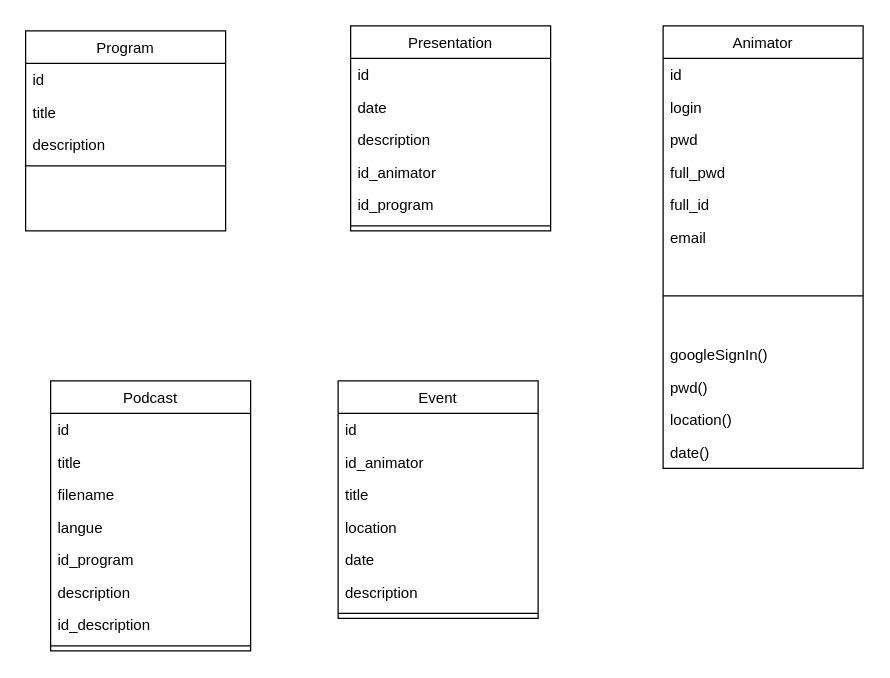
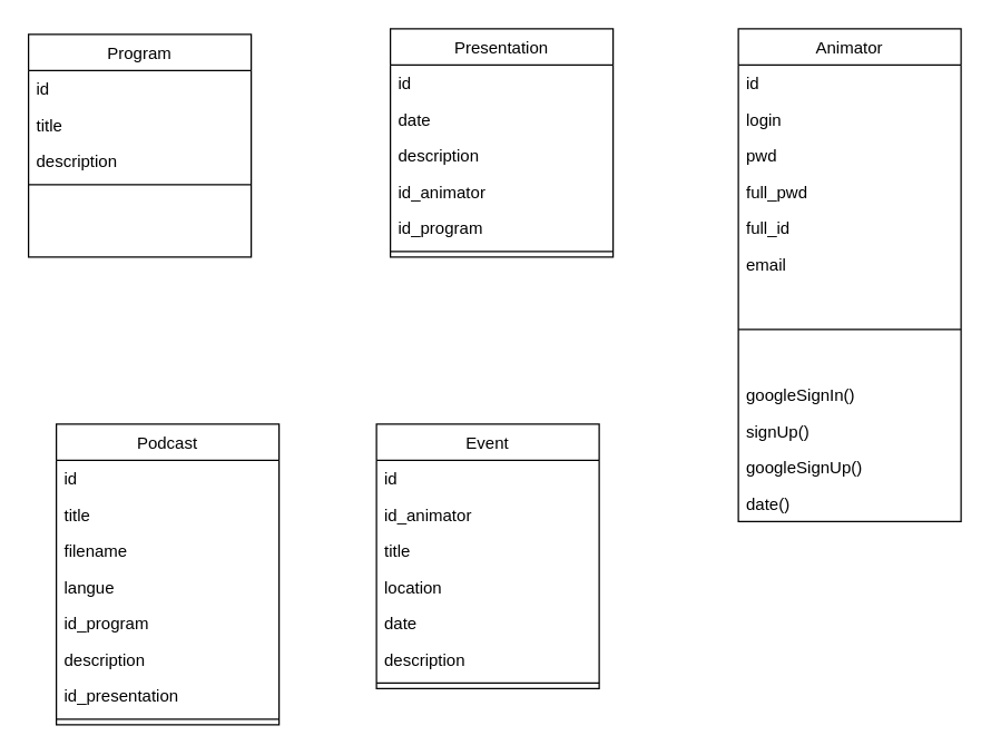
  <mxCell id="0" />
  <mxCell id="1" parent="0" />
  <mxCell id="2" value="Program" style="swimlane;fontStyle=0;align=center;verticalAlign=top;childLayout=stackLayout;horizontal=1;startSize=26;horizontalStack=0;resizeParent=1;resizeLast=0;collapsible=1;marginBottom=0;rounded=0;shadow=0;strokeWidth=1;" parent="1" vertex="1"><mxGeometry x="20" y="24" width="160" height="160" as="geometry"><mxRectangle x="550" y="140" width="160" height="26" as="alternateBounds" /></mxGeometry></mxCell>
  <mxCell id="3" value="id" style="text;align=left;verticalAlign=top;spacingLeft=4;spacingRight=4;overflow=hidden;rotatable=0;points=[[0,0.5],[1,0.5]];portConstraint=eastwest;" parent="2" vertex="1"><mxGeometry y="26" width="160" height="26" as="geometry" /></mxCell>
  <mxCell id="4" value="title" style="text;align=left;verticalAlign=top;spacingLeft=4;spacingRight=4;overflow=hidden;rotatable=0;points=[[0,0.5],[1,0.5]];portConstraint=eastwest;rounded=0;shadow=0;html=0;" parent="2" vertex="1"><mxGeometry y="52" width="160" height="26" as="geometry" /></mxCell>
  <mxCell id="5" value="description" style="text;align=left;verticalAlign=top;spacingLeft=4;spacingRight=4;overflow=hidden;rotatable=0;points=[[0,0.5],[1,0.5]];portConstraint=eastwest;rounded=0;shadow=0;html=0;" parent="2" vertex="1"><mxGeometry y="78" width="160" height="26" as="geometry" /></mxCell>
  <mxCell id="6" value="" style="line;html=1;strokeWidth=1;align=left;verticalAlign=middle;spacingTop=-1;spacingLeft=3;spacingRight=3;rotatable=0;labelPosition=right;points=[];portConstraint=eastwest;" parent="2" vertex="1"><mxGeometry y="104" width="160" height="8" as="geometry" /></mxCell>
  <mxCell id="7" value="Animator" style="swimlane;fontStyle=0;align=center;verticalAlign=top;childLayout=stackLayout;horizontal=1;startSize=26;horizontalStack=0;resizeParent=1;resizeLast=0;collapsible=1;marginBottom=0;rounded=0;shadow=0;strokeWidth=1;" vertex="1" parent="1"><mxGeometry x="530" y="20" width="160" height="354" as="geometry"><mxRectangle x="550" y="140" width="160" height="26" as="alternateBounds" /></mxGeometry></mxCell>
  <mxCell id="8" value="id" style="text;align=left;verticalAlign=top;spacingLeft=4;spacingRight=4;overflow=hidden;rotatable=0;points=[[0,0.5],[1,0.5]];portConstraint=eastwest;" vertex="1" parent="7"><mxGeometry y="26" width="160" height="26" as="geometry" /></mxCell>
  <mxCell id="9" value="login" style="text;align=left;verticalAlign=top;spacingLeft=4;spacingRight=4;overflow=hidden;rotatable=0;points=[[0,0.5],[1,0.5]];portConstraint=eastwest;rounded=0;shadow=0;html=0;" vertex="1" parent="7"><mxGeometry y="52" width="160" height="26" as="geometry" /></mxCell>
  <mxCell id="10" value="pwd" style="text;align=left;verticalAlign=top;spacingLeft=4;spacingRight=4;overflow=hidden;rotatable=0;points=[[0,0.5],[1,0.5]];portConstraint=eastwest;rounded=0;shadow=0;html=0;" vertex="1" parent="7"><mxGeometry y="78" width="160" height="26" as="geometry" /></mxCell>
  <mxCell id="11" value="full_pwd" style="text;align=left;verticalAlign=top;spacingLeft=4;spacingRight=4;overflow=hidden;rotatable=0;points=[[0,0.5],[1,0.5]];portConstraint=eastwest;rounded=0;shadow=0;html=0;" vertex="1" parent="7"><mxGeometry y="104" width="160" height="26" as="geometry" /></mxCell>
  <mxCell id="12" value="full_id" style="text;align=left;verticalAlign=top;spacingLeft=4;spacingRight=4;overflow=hidden;rotatable=0;points=[[0,0.5],[1,0.5]];portConstraint=eastwest;rounded=0;shadow=0;html=0;" vertex="1" parent="7"><mxGeometry y="130" width="160" height="26" as="geometry" /></mxCell>
  <mxCell id="13" value="email" style="text;align=left;verticalAlign=top;spacingLeft=4;spacingRight=4;overflow=hidden;rotatable=0;points=[[0,0.5],[1,0.5]];portConstraint=eastwest;rounded=0;shadow=0;html=0;" vertex="1" parent="7"><mxGeometry y="156" width="160" height="26" as="geometry" /></mxCell>
  <mxCell id="14" value="" style="line;html=1;strokeWidth=1;align=left;verticalAlign=middle;spacingTop=-1;spacingLeft=3;spacingRight=3;rotatable=0;labelPosition=right;points=[];portConstraint=eastwest;" vertex="1" parent="7"><mxGeometry y="182" width="160" height="68" as="geometry" /></mxCell>
  <mxCell id="15" value="googleSignIn()" style="text;align=left;verticalAlign=top;spacingLeft=4;spacingRight=4;overflow=hidden;rotatable=0;points=[[0,0.5],[1,0.5]];portConstraint=eastwest;rounded=0;shadow=0;html=0;" vertex="1" parent="7"><mxGeometry y="250" width="160" height="26" as="geometry" /></mxCell>
- <mxCell id="16" value="pwd()" style="text;align=left;verticalAlign=top;spacingLeft=4;spacingRight=4;overflow=hidden;rotatable=0;points=[[0,0.5],[1,0.5]];portConstraint=eastwest;rounded=0;shadow=0;html=0;" vertex="1" parent="7"><mxGeometry y="276" width="160" height="26" as="geometry" /></mxCell>
- <mxCell id="17" value="location()" style="text;align=left;verticalAlign=top;spacingLeft=4;spacingRight=4;overflow=hidden;rotatable=0;points=[[0,0.5],[1,0.5]];portConstraint=eastwest;rounded=0;shadow=0;html=0;" vertex="1" parent="7"><mxGeometry y="302" width="160" height="26" as="geometry" /></mxCell>
+ <mxCell id="16" value="signUp()" style="text;align=left;verticalAlign=top;spacingLeft=4;spacingRight=4;overflow=hidden;rotatable=0;points=[[0,0.5],[1,0.5]];portConstraint=eastwest;rounded=0;shadow=0;html=0;" vertex="1" parent="7"><mxGeometry y="276" width="160" height="26" as="geometry" /></mxCell>
+ <mxCell id="17" value="googleSignUp()" style="text;align=left;verticalAlign=top;spacingLeft=4;spacingRight=4;overflow=hidden;rotatable=0;points=[[0,0.5],[1,0.5]];portConstraint=eastwest;rounded=0;shadow=0;html=0;" vertex="1" parent="7"><mxGeometry y="302" width="160" height="26" as="geometry" /></mxCell>
  <mxCell id="18" value="date()" style="text;align=left;verticalAlign=top;spacingLeft=4;spacingRight=4;overflow=hidden;rotatable=0;points=[[0,0.5],[1,0.5]];portConstraint=eastwest;rounded=0;shadow=0;html=0;" vertex="1" parent="7"><mxGeometry y="328" width="160" height="26" as="geometry" /></mxCell>
  <mxCell id="19" value="Event" style="swimlane;fontStyle=0;align=center;verticalAlign=top;childLayout=stackLayout;horizontal=1;startSize=26;horizontalStack=0;resizeParent=1;resizeLast=0;collapsible=1;marginBottom=0;rounded=0;shadow=0;strokeWidth=1;" vertex="1" parent="1"><mxGeometry x="270" y="304" width="160" height="190" as="geometry"><mxRectangle x="550" y="140" width="160" height="26" as="alternateBounds" /></mxGeometry></mxCell>
  <mxCell id="20" value="id" style="text;align=left;verticalAlign=top;spacingLeft=4;spacingRight=4;overflow=hidden;rotatable=0;points=[[0,0.5],[1,0.5]];portConstraint=eastwest;" vertex="1" parent="19"><mxGeometry y="26" width="160" height="26" as="geometry" /></mxCell>
  <mxCell id="21" value="id_animator" style="text;align=left;verticalAlign=top;spacingLeft=4;spacingRight=4;overflow=hidden;rotatable=0;points=[[0,0.5],[1,0.5]];portConstraint=eastwest;rounded=0;shadow=0;html=0;" vertex="1" parent="19"><mxGeometry y="52" width="160" height="26" as="geometry" /></mxCell>
  <mxCell id="22" value="title" style="text;align=left;verticalAlign=top;spacingLeft=4;spacingRight=4;overflow=hidden;rotatable=0;points=[[0,0.5],[1,0.5]];portConstraint=eastwest;rounded=0;shadow=0;html=0;" vertex="1" parent="19"><mxGeometry y="78" width="160" height="26" as="geometry" /></mxCell>
  <mxCell id="23" value="location" style="text;align=left;verticalAlign=top;spacingLeft=4;spacingRight=4;overflow=hidden;rotatable=0;points=[[0,0.5],[1,0.5]];portConstraint=eastwest;rounded=0;shadow=0;html=0;" vertex="1" parent="19"><mxGeometry y="104" width="160" height="26" as="geometry" /></mxCell>
  <mxCell id="24" value="date" style="text;align=left;verticalAlign=top;spacingLeft=4;spacingRight=4;overflow=hidden;rotatable=0;points=[[0,0.5],[1,0.5]];portConstraint=eastwest;rounded=0;shadow=0;html=0;" vertex="1" parent="19"><mxGeometry y="130" width="160" height="26" as="geometry" /></mxCell>
  <mxCell id="25" value="description" style="text;align=left;verticalAlign=top;spacingLeft=4;spacingRight=4;overflow=hidden;rotatable=0;points=[[0,0.5],[1,0.5]];portConstraint=eastwest;rounded=0;shadow=0;html=0;" vertex="1" parent="19"><mxGeometry y="156" width="160" height="26" as="geometry" /></mxCell>
  <mxCell id="26" value="" style="line;html=1;strokeWidth=1;align=left;verticalAlign=middle;spacingTop=-1;spacingLeft=3;spacingRight=3;rotatable=0;labelPosition=right;points=[];portConstraint=eastwest;" vertex="1" parent="19"><mxGeometry y="182" width="160" height="8" as="geometry" /></mxCell>
  <mxCell id="27" value="Podcast" style="swimlane;fontStyle=0;align=center;verticalAlign=top;childLayout=stackLayout;horizontal=1;startSize=26;horizontalStack=0;resizeParent=1;resizeLast=0;collapsible=1;marginBottom=0;rounded=0;shadow=0;strokeWidth=1;" vertex="1" parent="1"><mxGeometry x="40" y="304" width="160" height="216" as="geometry"><mxRectangle x="550" y="140" width="160" height="26" as="alternateBounds" /></mxGeometry></mxCell>
  <mxCell id="28" value="id" style="text;align=left;verticalAlign=top;spacingLeft=4;spacingRight=4;overflow=hidden;rotatable=0;points=[[0,0.5],[1,0.5]];portConstraint=eastwest;" vertex="1" parent="27"><mxGeometry y="26" width="160" height="26" as="geometry" /></mxCell>
  <mxCell id="29" value="title" style="text;align=left;verticalAlign=top;spacingLeft=4;spacingRight=4;overflow=hidden;rotatable=0;points=[[0,0.5],[1,0.5]];portConstraint=eastwest;rounded=0;shadow=0;html=0;" vertex="1" parent="27"><mxGeometry y="52" width="160" height="26" as="geometry" /></mxCell>
  <mxCell id="30" value="filename&#10;" style="text;align=left;verticalAlign=top;spacingLeft=4;spacingRight=4;overflow=hidden;rotatable=0;points=[[0,0.5],[1,0.5]];portConstraint=eastwest;rounded=0;shadow=0;html=0;" vertex="1" parent="27"><mxGeometry y="78" width="160" height="26" as="geometry" /></mxCell>
  <mxCell id="31" value="langue" style="text;align=left;verticalAlign=top;spacingLeft=4;spacingRight=4;overflow=hidden;rotatable=0;points=[[0,0.5],[1,0.5]];portConstraint=eastwest;rounded=0;shadow=0;html=0;" vertex="1" parent="27"><mxGeometry y="104" width="160" height="26" as="geometry" /></mxCell>
  <mxCell id="32" value="id_program" style="text;align=left;verticalAlign=top;spacingLeft=4;spacingRight=4;overflow=hidden;rotatable=0;points=[[0,0.5],[1,0.5]];portConstraint=eastwest;rounded=0;shadow=0;html=0;" vertex="1" parent="27"><mxGeometry y="130" width="160" height="26" as="geometry" /></mxCell>
  <mxCell id="33" value="description" style="text;align=left;verticalAlign=top;spacingLeft=4;spacingRight=4;overflow=hidden;rotatable=0;points=[[0,0.5],[1,0.5]];portConstraint=eastwest;rounded=0;shadow=0;html=0;" vertex="1" parent="27"><mxGeometry y="156" width="160" height="26" as="geometry" /></mxCell>
- <mxCell id="34" value="id_description" style="text;align=left;verticalAlign=top;spacingLeft=4;spacingRight=4;overflow=hidden;rotatable=0;points=[[0,0.5],[1,0.5]];portConstraint=eastwest;rounded=0;shadow=0;html=0;" vertex="1" parent="27"><mxGeometry y="182" width="160" height="26" as="geometry" /></mxCell>
+ <mxCell id="34" value="id_presentation" style="text;align=left;verticalAlign=top;spacingLeft=4;spacingRight=4;overflow=hidden;rotatable=0;points=[[0,0.5],[1,0.5]];portConstraint=eastwest;rounded=0;shadow=0;html=0;" vertex="1" parent="27"><mxGeometry y="182" width="160" height="26" as="geometry" /></mxCell>
  <mxCell id="35" value="" style="line;html=1;strokeWidth=1;align=left;verticalAlign=middle;spacingTop=-1;spacingLeft=3;spacingRight=3;rotatable=0;labelPosition=right;points=[];portConstraint=eastwest;" vertex="1" parent="27"><mxGeometry y="208" width="160" height="8" as="geometry" /></mxCell>
  <mxCell id="36" value="Presentation" style="swimlane;fontStyle=0;align=center;verticalAlign=top;childLayout=stackLayout;horizontal=1;startSize=26;horizontalStack=0;resizeParent=1;resizeLast=0;collapsible=1;marginBottom=0;rounded=0;shadow=0;strokeWidth=1;" vertex="1" parent="1"><mxGeometry x="280" y="20" width="160" height="164" as="geometry"><mxRectangle x="550" y="140" width="160" height="26" as="alternateBounds" /></mxGeometry></mxCell>
  <mxCell id="37" value="id" style="text;align=left;verticalAlign=top;spacingLeft=4;spacingRight=4;overflow=hidden;rotatable=0;points=[[0,0.5],[1,0.5]];portConstraint=eastwest;" vertex="1" parent="36"><mxGeometry y="26" width="160" height="26" as="geometry" /></mxCell>
  <mxCell id="38" value="date" style="text;align=left;verticalAlign=top;spacingLeft=4;spacingRight=4;overflow=hidden;rotatable=0;points=[[0,0.5],[1,0.5]];portConstraint=eastwest;rounded=0;shadow=0;html=0;" vertex="1" parent="36"><mxGeometry y="52" width="160" height="26" as="geometry" /></mxCell>
  <mxCell id="39" value="description" style="text;align=left;verticalAlign=top;spacingLeft=4;spacingRight=4;overflow=hidden;rotatable=0;points=[[0,0.5],[1,0.5]];portConstraint=eastwest;rounded=0;shadow=0;html=0;" vertex="1" parent="36"><mxGeometry y="78" width="160" height="26" as="geometry" /></mxCell>
  <mxCell id="40" value="id_animator" style="text;align=left;verticalAlign=top;spacingLeft=4;spacingRight=4;overflow=hidden;rotatable=0;points=[[0,0.5],[1,0.5]];portConstraint=eastwest;rounded=0;shadow=0;html=0;" vertex="1" parent="36"><mxGeometry y="104" width="160" height="26" as="geometry" /></mxCell>
  <mxCell id="41" value="id_program" style="text;align=left;verticalAlign=top;spacingLeft=4;spacingRight=4;overflow=hidden;rotatable=0;points=[[0,0.5],[1,0.5]];portConstraint=eastwest;rounded=0;shadow=0;html=0;" vertex="1" parent="36"><mxGeometry y="130" width="160" height="26" as="geometry" /></mxCell>
  <mxCell id="42" value="" style="line;html=1;strokeWidth=1;align=left;verticalAlign=middle;spacingTop=-1;spacingLeft=3;spacingRight=3;rotatable=0;labelPosition=right;points=[];portConstraint=eastwest;" vertex="1" parent="36"><mxGeometry y="156" width="160" height="8" as="geometry" /></mxCell>
